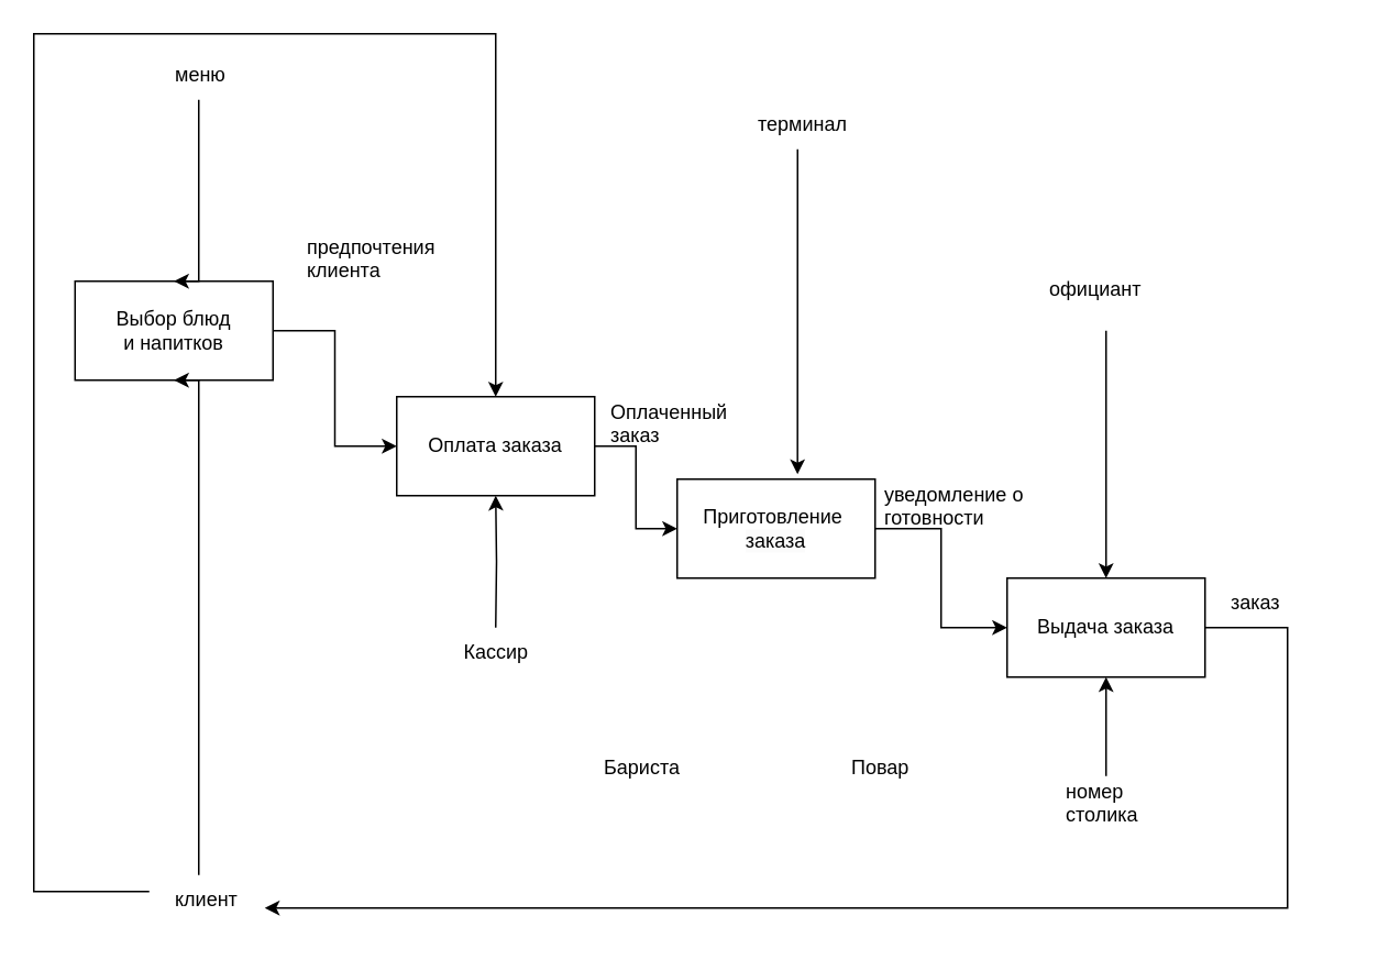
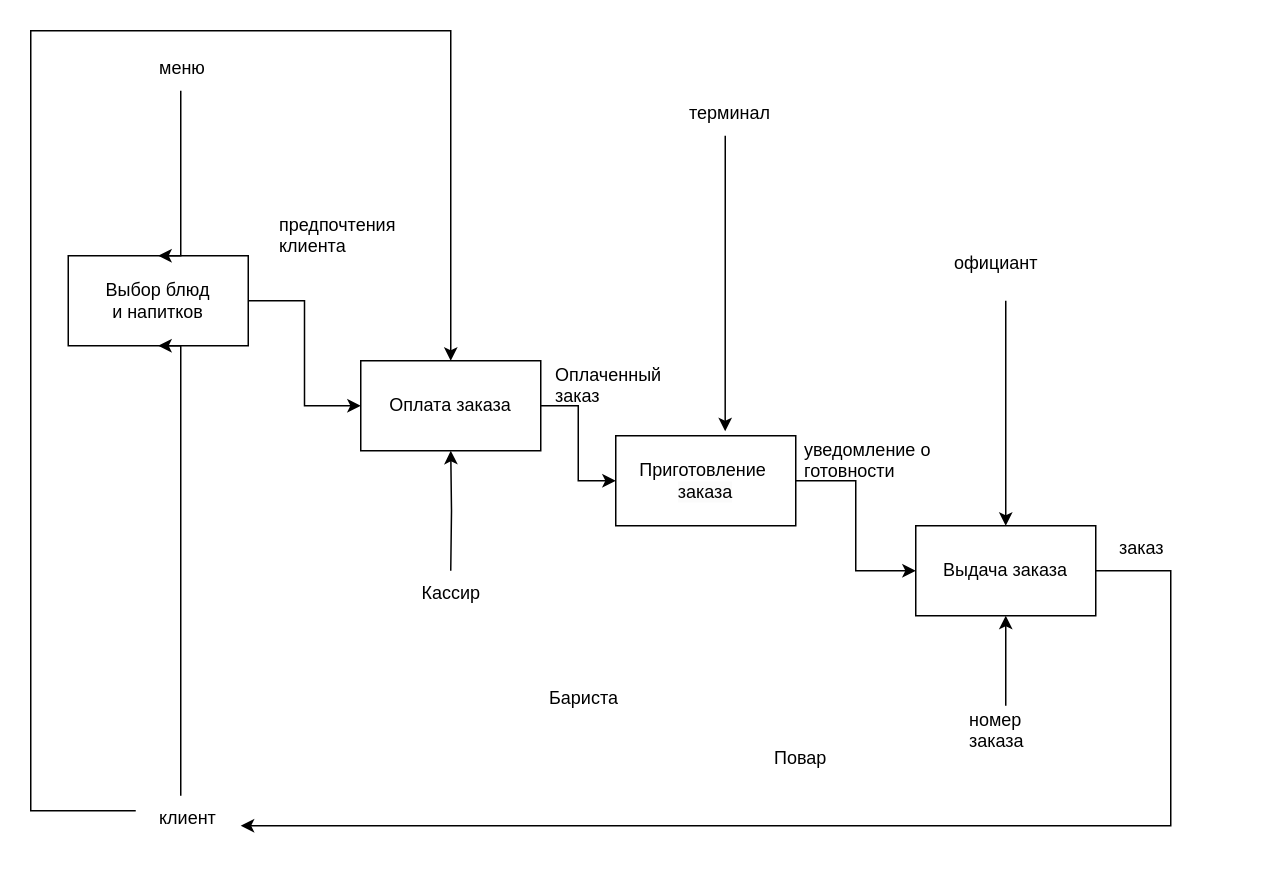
  <mxCell id="0" />
  <mxCell id="1" parent="0" />
  <mxCell id="2" style="edgeStyle=orthogonalEdgeStyle;rounded=0;orthogonalLoop=1;jettySize=auto;html=1;entryX=0;entryY=0.5;entryDx=0;entryDy=0;" edge="1" parent="1" source="3" target="10"><mxGeometry relative="1" as="geometry" /></mxCell>
  <mxCell id="3" value="Выбор блюд&lt;br&gt;&lt;font&gt;и напитков&lt;/font&gt;" style="rounded=0;whiteSpace=wrap;html=1;" vertex="1" parent="1"><mxGeometry x="45" y="170" width="120" height="60" as="geometry" /></mxCell>
  <mxCell id="4" style="edgeStyle=orthogonalEdgeStyle;rounded=0;orthogonalLoop=1;jettySize=auto;html=1;entryX=0.5;entryY=1;entryDx=0;entryDy=0;" edge="1" parent="1" target="3"><mxGeometry relative="1" as="geometry"><mxPoint x="120" y="530" as="sourcePoint" /><Array as="points"><mxPoint x="120" y="500" /><mxPoint x="120" y="500" /></Array></mxGeometry></mxCell>
  <mxCell id="5" style="edgeStyle=orthogonalEdgeStyle;rounded=0;orthogonalLoop=1;jettySize=auto;html=1;entryX=0.5;entryY=1;entryDx=0;entryDy=0;" edge="1" parent="1" target="10"><mxGeometry relative="1" as="geometry"><mxPoint x="300" y="380" as="sourcePoint" /></mxGeometry></mxCell>
  <mxCell id="6" value="клиент" style="text;strokeColor=none;fillColor=none;align=left;verticalAlign=middle;spacingLeft=4;spacingRight=4;overflow=hidden;points=[[0,0.5],[1,0.5]];portConstraint=eastwest;rotatable=0;whiteSpace=wrap;html=1;" vertex="1" parent="1"><mxGeometry x="100" y="530" width="50" height="30" as="geometry" /></mxCell>
  <mxCell id="7" style="edgeStyle=orthogonalEdgeStyle;rounded=0;orthogonalLoop=1;jettySize=auto;html=1;entryX=0.5;entryY=0;entryDx=0;entryDy=0;" edge="1" parent="1" target="3"><mxGeometry relative="1" as="geometry"><Array as="points"><mxPoint x="120" y="70" /><mxPoint x="120" y="70" /></Array><mxPoint x="120" y="60" as="sourcePoint" /></mxGeometry></mxCell>
  <mxCell id="8" value="меню" style="text;strokeColor=none;fillColor=none;align=left;verticalAlign=middle;spacingLeft=4;spacingRight=4;overflow=hidden;points=[[0,0.5],[1,0.5]];portConstraint=eastwest;rotatable=0;whiteSpace=wrap;html=1;" vertex="1" parent="1"><mxGeometry x="100" y="30" width="80" height="30" as="geometry" /></mxCell>
  <mxCell id="9" style="edgeStyle=orthogonalEdgeStyle;rounded=0;orthogonalLoop=1;jettySize=auto;html=1;exitX=1;exitY=0.5;exitDx=0;exitDy=0;entryX=0;entryY=0.5;entryDx=0;entryDy=0;" edge="1" parent="1" source="10" target="14"><mxGeometry relative="1" as="geometry" /></mxCell>
  <mxCell id="10" value="Оплата заказа" style="rounded=0;whiteSpace=wrap;html=1;" vertex="1" parent="1"><mxGeometry x="240" y="240" width="120" height="60" as="geometry" /></mxCell>
  <mxCell id="11" value="предпочтения&amp;nbsp;&lt;br&gt;&lt;font&gt;клиента&lt;/font&gt;" style="text;strokeColor=none;fillColor=none;align=left;verticalAlign=middle;spacingLeft=4;spacingRight=4;overflow=hidden;points=[[0,0.5],[1,0.5]];portConstraint=eastwest;rotatable=0;whiteSpace=wrap;html=1;" vertex="1" parent="1"><mxGeometry x="180" y="140" width="90" height="30" as="geometry" /></mxCell>
  <mxCell id="12" style="edgeStyle=orthogonalEdgeStyle;rounded=0;orthogonalLoop=1;jettySize=auto;html=1;" edge="1" parent="1" target="10"><mxGeometry relative="1" as="geometry"><Array as="points"><mxPoint x="20" y="540" /><mxPoint x="20" y="20" /><mxPoint x="300" y="20" /></Array><mxPoint x="90" y="540" as="sourcePoint" /></mxGeometry></mxCell>
  <mxCell id="13" style="edgeStyle=orthogonalEdgeStyle;rounded=0;orthogonalLoop=1;jettySize=auto;html=1;entryX=0;entryY=0.5;entryDx=0;entryDy=0;" edge="1" parent="1" source="14" target="21"><mxGeometry relative="1" as="geometry" /></mxCell>
  <mxCell id="14" value="&lt;font&gt;Приготовление&amp;nbsp;&lt;br&gt;&lt;span style=&quot;color: rgb(0, 0, 0); font-family: Helvetica; font-size: 12px; font-style: normal; font-variant-ligatures: normal; font-variant-caps: normal; font-weight: 400; letter-spacing: normal; orphans: 2; text-align: center; text-indent: 0px; text-transform: none; widows: 2; word-spacing: 0px; -webkit-text-stroke-width: 0px; background-color: rgb(251, 251, 251); text-decoration-thickness: initial; text-decoration-style: initial; text-decoration-color: initial; float: none; display: inline !important;&quot;&gt;заказа&lt;/span&gt;&lt;/font&gt;" style="rounded=0;whiteSpace=wrap;html=1;" vertex="1" parent="1"><mxGeometry x="410" y="290" width="120" height="60" as="geometry" /></mxCell>
  <mxCell id="15" value="Оплаченный заказ" style="text;strokeColor=none;fillColor=none;align=left;verticalAlign=middle;spacingLeft=4;spacingRight=4;overflow=hidden;points=[[0,0.5],[1,0.5]];portConstraint=eastwest;rotatable=0;whiteSpace=wrap;html=1;" vertex="1" parent="1"><mxGeometry x="364" y="240" width="80" height="30" as="geometry" /></mxCell>
  <mxCell id="16" value="Бариста" style="text;strokeColor=none;fillColor=none;align=left;verticalAlign=middle;spacingLeft=4;spacingRight=4;overflow=hidden;points=[[0,0.5],[1,0.5]];portConstraint=eastwest;rotatable=0;whiteSpace=wrap;html=1;" vertex="1" parent="1"><mxGeometry x="360" y="450" width="60" height="30" as="geometry" /></mxCell>
- <mxCell id="17" value="Повар" style="text;strokeColor=none;fillColor=none;align=left;verticalAlign=middle;spacingLeft=4;spacingRight=4;overflow=hidden;points=[[0,0.5],[1,0.5]];portConstraint=eastwest;rotatable=0;whiteSpace=wrap;html=1;" vertex="1" parent="1"><mxGeometry x="510" y="450" width="80" height="30" as="geometry" /></mxCell>
+ <mxCell id="17" value="Повар" style="text;strokeColor=none;fillColor=none;align=left;verticalAlign=middle;spacingLeft=4;spacingRight=4;overflow=hidden;points=[[0,0.5],[1,0.5]];portConstraint=eastwest;rotatable=0;whiteSpace=wrap;html=1;" vertex="1" parent="1"><mxGeometry x="510" y="490" width="80" height="30" as="geometry" /></mxCell>
  <mxCell id="18" style="edgeStyle=orthogonalEdgeStyle;rounded=0;orthogonalLoop=1;jettySize=auto;html=1;entryX=0.608;entryY=-0.05;entryDx=0;entryDy=0;entryPerimeter=0;" edge="1" parent="1" source="19" target="14"><mxGeometry relative="1" as="geometry"><Array as="points"><mxPoint x="483" y="130" /><mxPoint x="483" y="130" /></Array></mxGeometry></mxCell>
  <mxCell id="19" value="&amp;nbsp;терминал" style="text;strokeColor=none;fillColor=none;align=left;verticalAlign=middle;spacingLeft=4;spacingRight=4;overflow=hidden;points=[[0,0.5],[1,0.5]];portConstraint=eastwest;rotatable=0;whiteSpace=wrap;html=1;" vertex="1" parent="1"><mxGeometry x="450" y="60" width="80" height="30" as="geometry" /></mxCell>
  <mxCell id="20" style="edgeStyle=orthogonalEdgeStyle;rounded=0;orthogonalLoop=1;jettySize=auto;html=1;" edge="1" parent="1" source="21"><mxGeometry relative="1" as="geometry"><mxPoint x="160" y="550" as="targetPoint" /><Array as="points"><mxPoint x="780" y="380" /><mxPoint x="780" y="550" /></Array></mxGeometry></mxCell>
  <mxCell id="21" value="Выдача заказа" style="rounded=0;whiteSpace=wrap;html=1;" vertex="1" parent="1"><mxGeometry x="610" y="350" width="120" height="60" as="geometry" /></mxCell>
  <mxCell id="22" value="уведомление о готовности заказа" style="text;strokeColor=none;fillColor=none;align=left;verticalAlign=middle;spacingLeft=4;spacingRight=4;overflow=hidden;points=[[0,0.5],[1,0.5]];portConstraint=eastwest;rotatable=0;whiteSpace=wrap;html=1;" vertex="1" parent="1"><mxGeometry x="530" y="290" width="100" height="30" as="geometry" /></mxCell>
  <mxCell id="23" style="edgeStyle=orthogonalEdgeStyle;rounded=0;orthogonalLoop=1;jettySize=auto;html=1;entryX=0.5;entryY=1;entryDx=0;entryDy=0;" edge="1" parent="1" target="21"><mxGeometry relative="1" as="geometry"><Array as="points"><mxPoint x="670" y="460" /></Array><mxPoint x="670" y="470" as="sourcePoint" /></mxGeometry></mxCell>
  <mxCell id="24" value="официант" style="text;strokeColor=none;fillColor=none;align=left;verticalAlign=middle;spacingLeft=4;spacingRight=4;overflow=hidden;points=[[0,0.5],[1,0.5]];portConstraint=eastwest;rotatable=0;whiteSpace=wrap;html=1;" vertex="1" parent="1"><mxGeometry x="630" y="160" width="80" height="30" as="geometry" /></mxCell>
  <mxCell id="25" style="edgeStyle=orthogonalEdgeStyle;rounded=0;orthogonalLoop=1;jettySize=auto;html=1;entryX=0.5;entryY=0;entryDx=0;entryDy=0;" edge="1" parent="1" target="21"><mxGeometry relative="1" as="geometry"><Array as="points"><mxPoint x="670" y="230" /><mxPoint x="670" y="230" /></Array><mxPoint x="670" y="200" as="sourcePoint" /></mxGeometry></mxCell>
- <mxCell id="26" value="номер столика" style="text;strokeColor=none;fillColor=none;align=left;verticalAlign=middle;spacingLeft=4;spacingRight=4;overflow=hidden;points=[[0,0.5],[1,0.5]];portConstraint=eastwest;rotatable=0;whiteSpace=wrap;html=1;" vertex="1" parent="1"><mxGeometry x="640" y="470" width="80" height="30" as="geometry" /></mxCell>
+ <mxCell id="26" value="номер заказа" style="text;strokeColor=none;fillColor=none;align=left;verticalAlign=middle;spacingLeft=4;spacingRight=4;overflow=hidden;points=[[0,0.5],[1,0.5]];portConstraint=eastwest;rotatable=0;whiteSpace=wrap;html=1;" vertex="1" parent="1"><mxGeometry x="640" y="470" width="80" height="30" as="geometry" /></mxCell>
  <mxCell id="27" value="заказ" style="text;strokeColor=none;fillColor=none;align=left;verticalAlign=middle;spacingLeft=4;spacingRight=4;overflow=hidden;points=[[0,0.5],[1,0.5]];portConstraint=eastwest;rotatable=0;whiteSpace=wrap;html=1;" vertex="1" parent="1"><mxGeometry x="740" y="350" width="80" height="30" as="geometry" /></mxCell>
  <mxCell id="28" value="Кассир" style="text;html=1;align=center;verticalAlign=middle;resizable=0;points=[];autosize=1;strokeColor=none;fillColor=none;rotation=0;" vertex="1" parent="1"><mxGeometry x="270" y="380" width="60" height="30" as="geometry" /></mxCell>
